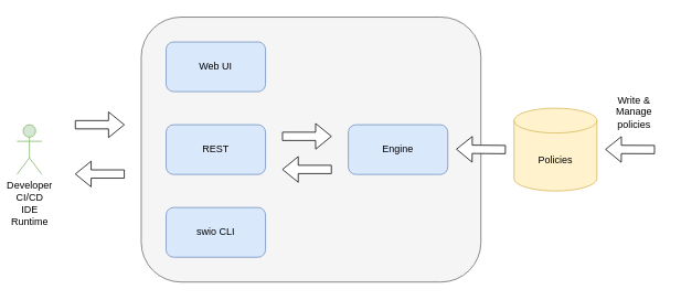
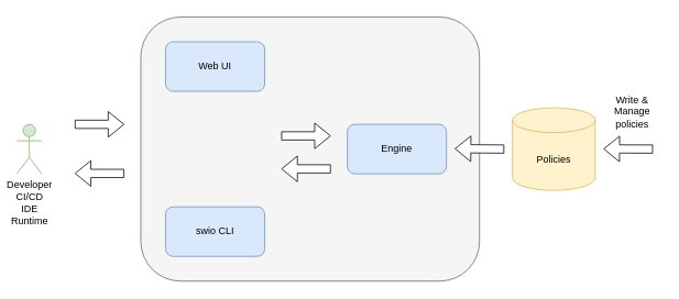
  <mxCell id="0" />
  <mxCell id="1" parent="0" />
  <mxCell id="2" value="" style="rounded=1;whiteSpace=wrap;html=1;fillColor=#f5f5f5;fontColor=#333333;strokeColor=#666666;" parent="1" vertex="1"><mxGeometry x="170" y="20" width="410" height="320" as="geometry" /></mxCell>
  <mxCell id="3" value="Engine" style="rounded=1;whiteSpace=wrap;html=1;fillColor=#dae8fc;strokeColor=#6c8ebf;" parent="1" vertex="1"><mxGeometry x="420" y="150" width="120" height="60" as="geometry" /></mxCell>
- <mxCell id="4" value="REST" style="rounded=1;whiteSpace=wrap;html=1;fillColor=#dae8fc;strokeColor=#6c8ebf;" parent="1" vertex="1"><mxGeometry x="200" y="150" width="120" height="60" as="geometry" /></mxCell>
  <mxCell id="5" value="swio CLI" style="rounded=1;whiteSpace=wrap;html=1;fillColor=#dae8fc;strokeColor=#6c8ebf;" parent="1" vertex="1"><mxGeometry x="200" y="250" width="120" height="60" as="geometry" /></mxCell>
  <mxCell id="6" value="Web UI" style="rounded=1;whiteSpace=wrap;html=1;fillColor=#dae8fc;strokeColor=#6c8ebf;" parent="1" vertex="1"><mxGeometry x="200" y="50" width="120" height="60" as="geometry" /></mxCell>
  <mxCell id="7" value="Developer&lt;br&gt;CI/CD&lt;br&gt;IDE&lt;br&gt;Runtime" style="shape=umlActor;verticalLabelPosition=bottom;verticalAlign=top;html=1;outlineConnect=0;fillColor=#d5e8d4;strokeColor=#82b366;" parent="1" vertex="1"><mxGeometry x="20" y="150" width="30" height="60" as="geometry" /></mxCell>
  <mxCell id="8" value="Policies" style="shape=cylinder3;whiteSpace=wrap;html=1;boundedLbl=1;backgroundOutline=1;size=15;fillColor=#fff2cc;strokeColor=#d6b656;" parent="1" vertex="1"><mxGeometry x="620" y="130" width="100" height="100" as="geometry" /></mxCell>
  <mxCell id="9" value="" style="shape=flexArrow;endArrow=classic;html=1;rounded=0;fillColor=default;" parent="1" edge="1"><mxGeometry width="50" height="50" relative="1" as="geometry"><mxPoint x="150" y="209.52" as="sourcePoint" /><mxPoint x="90" y="209.52" as="targetPoint" /></mxGeometry></mxCell>
  <mxCell id="10" value="" style="shape=flexArrow;endArrow=classic;html=1;rounded=0;fillColor=default;" parent="1" edge="1"><mxGeometry width="50" height="50" relative="1" as="geometry"><mxPoint x="90" y="150" as="sourcePoint" /><mxPoint x="150" y="150" as="targetPoint" /></mxGeometry></mxCell>
  <mxCell id="11" value="" style="shape=flexArrow;endArrow=classic;html=1;rounded=0;fillColor=default;" parent="1" edge="1"><mxGeometry width="50" height="50" relative="1" as="geometry"><mxPoint x="790" y="180" as="sourcePoint" /><mxPoint x="730" y="179.76" as="targetPoint" /></mxGeometry></mxCell>
  <mxCell id="12" value="Write &amp;amp; Manage policies" style="text;html=1;align=center;verticalAlign=middle;whiteSpace=wrap;rounded=0;fillColor=none;" parent="1" vertex="1"><mxGeometry x="730" y="120" width="70" height="30" as="geometry" /></mxCell>
  <mxCell id="13" value="" style="shape=flexArrow;endArrow=classic;html=1;rounded=0;fillColor=default;" parent="1" edge="1"><mxGeometry width="50" height="50" relative="1" as="geometry"><mxPoint x="400" y="204" as="sourcePoint" /><mxPoint x="340" y="204" as="targetPoint" /></mxGeometry></mxCell>
  <mxCell id="14" value="" style="shape=flexArrow;endArrow=classic;html=1;rounded=0;fillColor=default;" parent="1" edge="1"><mxGeometry width="50" height="50" relative="1" as="geometry"><mxPoint x="340" y="164" as="sourcePoint" /><mxPoint x="400" y="164" as="targetPoint" /></mxGeometry></mxCell>
  <mxCell id="15" value="" style="shape=flexArrow;endArrow=classic;html=1;rounded=0;fillColor=default;" parent="1" edge="1"><mxGeometry width="50" height="50" relative="1" as="geometry"><mxPoint x="610" y="180" as="sourcePoint" /><mxPoint x="550" y="179.5" as="targetPoint" /></mxGeometry></mxCell>
